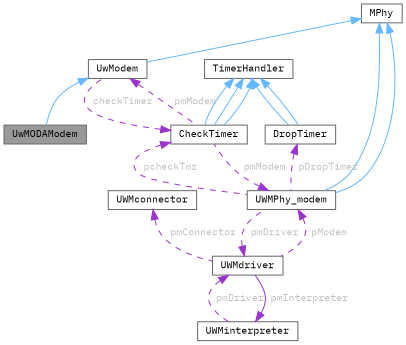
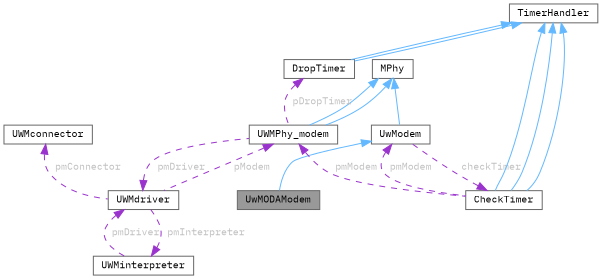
  digraph {
    fontname="IBM Plex Mono"
    node [color=gray40 fillcolor=white fontname="IBM Plex Mono" fontsize=10 shape=box style=filled]
    edge [color=darkorchid3 dir=back fontname="IBM Plex Mono" fontsize=10 labelfontname=Helvetica labelfontsize=10 style=dashed fontcolor=grey]
    n1 [fillcolor=grey60 fontcolor=black height=0.2 label=UwMODAModem width=0.4]
    n2 [height=0.2 label=UwModem width=0.4]
    n3 [height=0.2 label=CheckTimer width=0.4]
    n4 [height=0.2 label=UWMPhy_modem width=0.4]
    n5 [height=0.2 label=MPhy width=0.4]
    n6 [height=0.2 label=UWMdriver width=0.4]
    n7 [height=0.2 label=TimerHandler width=0.4]
    n8 [height=0.2 label=DropTimer width=0.4]
    n9 [height=0.2 label=UWMinterpreter width=0.4]
    n10 [height=0.2 label=UWMconnector width=0.4]
    n2 -> n1 [color=steelblue1 style=solid fontcolor=""]
    n2 -> n3 [label=" pmModem"]
    n3 -> n2 [label=" checkTimer"]
-   n3 -> n4 [label=" pcheckTmr"]
    n4 -> n3 [label=" pmModem"]
    n4 -> n6 [label=" pModem"]
    n5 -> n2 [color=steelblue1 style=solid fontcolor=""]
    n5 -> n4 [color=steelblue1 style=solid fontcolor=""]
    n5 -> n4 [color=steelblue1 style=solid fontcolor=""]
    n6 -> n4 [label=" pmDriver"]
    n6 -> n9 [label=" pmDriver"]
    n7 -> n3 [color=steelblue1 style=solid fontcolor=""]
    n7 -> n3 [color=steelblue1 style=solid fontcolor=""]
    n7 -> n3 [color=steelblue1 style=solid fontcolor=""]
    n7 -> n8 [color=steelblue1 style=solid fontcolor=""]
    n7 -> n8 [color=steelblue1 style=solid fontcolor=""]
    n8 -> n4 [label=" pDropTimer"]
-   n9 -> n6 [label=" pmInterpreter" style=solid]
+   n9 -> n6 [label=" pmInterpreter"]
    n10 -> n6 [label=" pmConnector"]
  }
